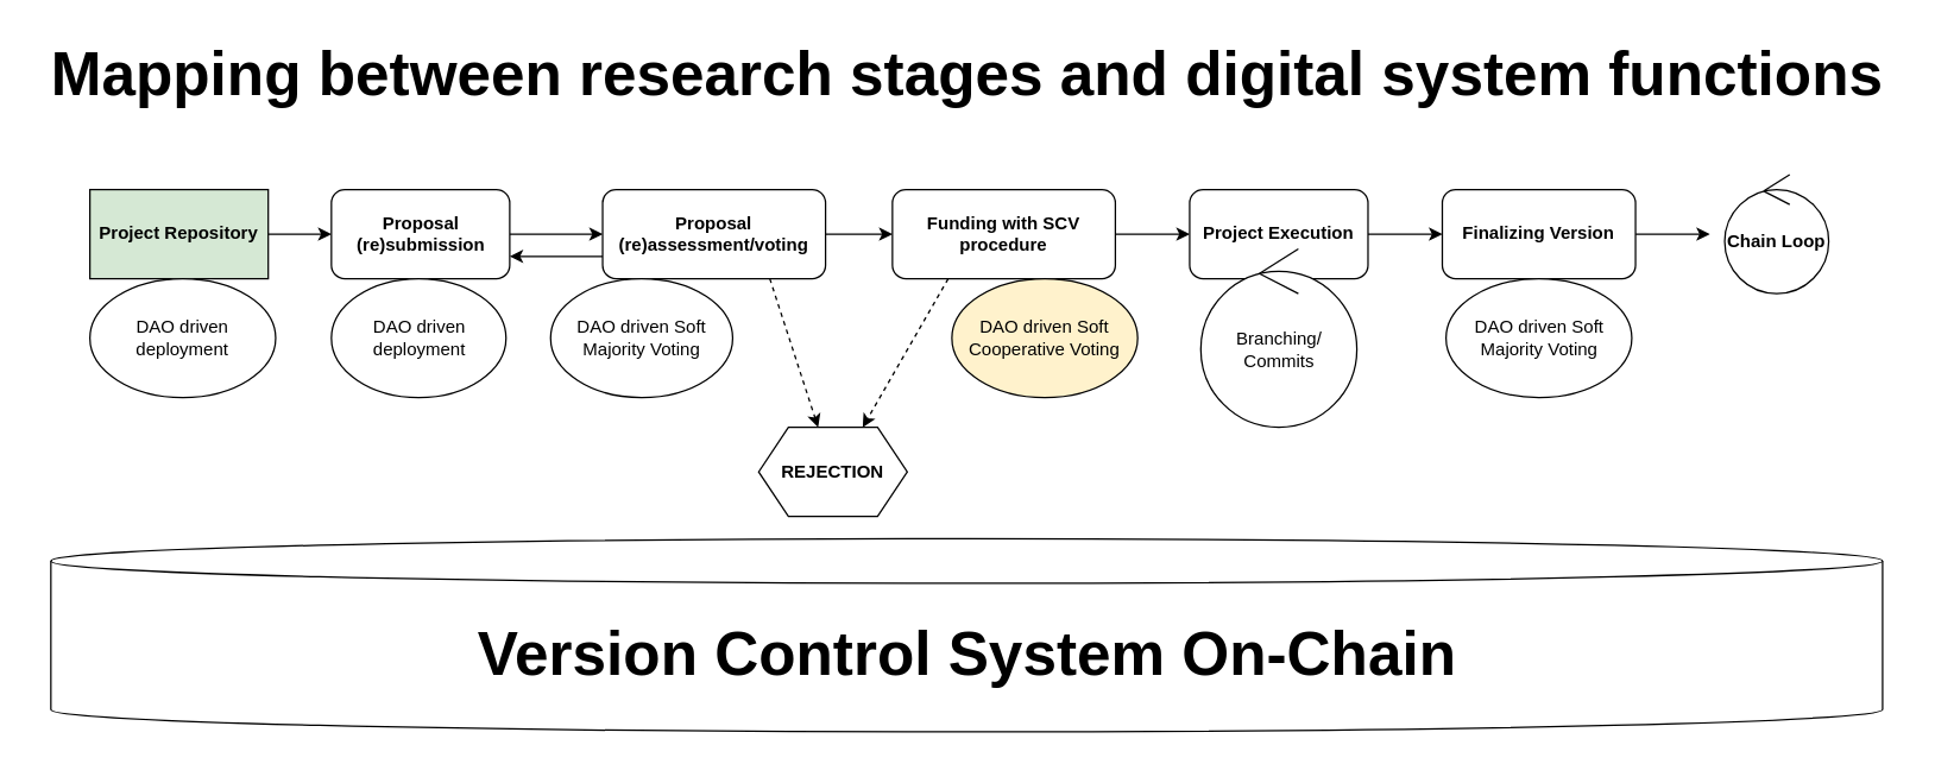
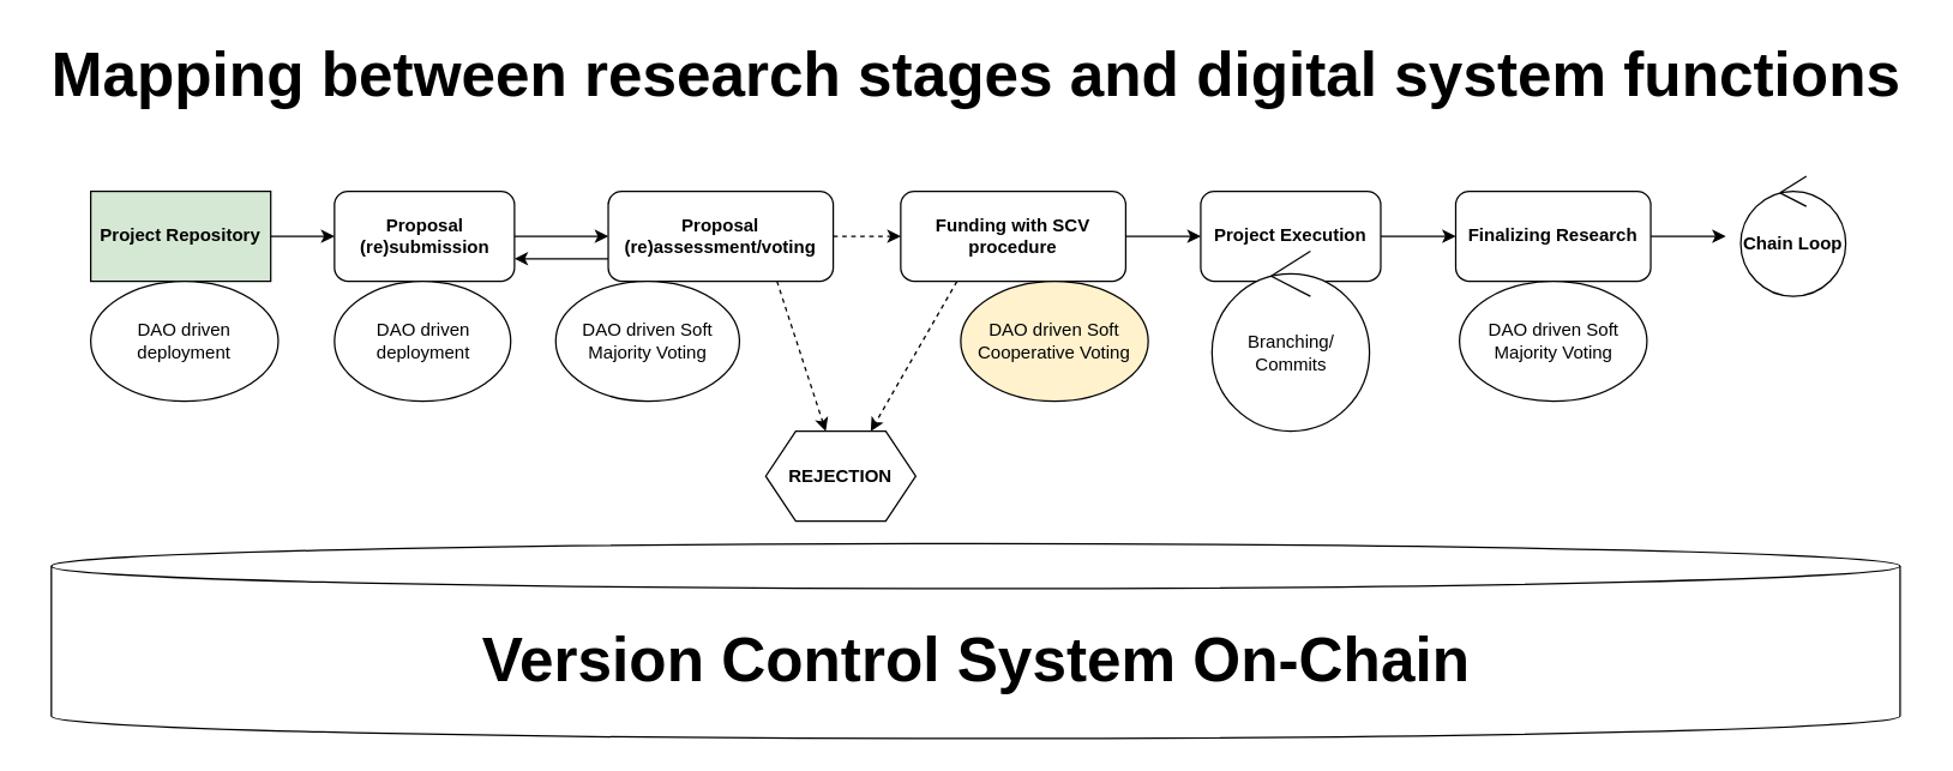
  <mxCell id="0" />
  <mxCell id="1" parent="0" />
  <mxCell id="2" style="edgeStyle=orthogonalEdgeStyle;rounded=0;orthogonalLoop=1;jettySize=auto;html=1;exitX=1;exitY=0.5;exitDx=0;exitDy=0;entryX=0;entryY=0.5;entryDx=0;entryDy=0;" edge="1" parent="1" source="3" target="7"><mxGeometry relative="1" as="geometry" /></mxCell>
  <mxCell id="3" value="&lt;b&gt;Proposal (re)submission&lt;/b&gt;" style="rounded=1;whiteSpace=wrap;html=1;" parent="1" vertex="1"><mxGeometry x="222.5" y="127" width="120" height="60" as="geometry" /></mxCell>
  <mxCell id="4" style="rounded=0;orthogonalLoop=1;jettySize=auto;html=1;exitX=0.75;exitY=1;exitDx=0;exitDy=0;dashed=1;" edge="1" parent="1" source="7"><mxGeometry relative="1" as="geometry"><mxPoint x="550" y="287" as="targetPoint" /></mxGeometry></mxCell>
  <mxCell id="5" style="edgeStyle=orthogonalEdgeStyle;rounded=0;orthogonalLoop=1;jettySize=auto;html=1;exitX=0;exitY=0.75;exitDx=0;exitDy=0;entryX=1;entryY=0.75;entryDx=0;entryDy=0;" edge="1" parent="1" source="7" target="3"><mxGeometry relative="1" as="geometry" /></mxCell>
- <mxCell id="6" style="edgeStyle=orthogonalEdgeStyle;rounded=0;orthogonalLoop=1;jettySize=auto;html=1;exitX=1;exitY=0.5;exitDx=0;exitDy=0;entryX=0;entryY=0.5;entryDx=0;entryDy=0;" edge="1" parent="1" source="7" target="10"><mxGeometry relative="1" as="geometry" /></mxCell>
+ <mxCell id="6" style="edgeStyle=orthogonalEdgeStyle;rounded=0;orthogonalLoop=1;jettySize=auto;html=1;exitX=1;exitY=0.5;exitDx=0;exitDy=0;entryX=0;entryY=0.5;entryDx=0;entryDy=0;dashed=1;" edge="1" parent="1" source="7" target="10"><mxGeometry relative="1" as="geometry" /></mxCell>
  <mxCell id="7" value="&lt;b&gt;Proposal (re)assessment/voting&lt;/b&gt;" style="rounded=1;whiteSpace=wrap;html=1;" parent="1" vertex="1"><mxGeometry x="405" y="127" width="150" height="60" as="geometry" /></mxCell>
  <mxCell id="8" style="rounded=0;orthogonalLoop=1;jettySize=auto;html=1;exitX=0.25;exitY=1;exitDx=0;exitDy=0;dashed=1;" edge="1" parent="1" source="10"><mxGeometry relative="1" as="geometry"><mxPoint x="580" y="287" as="targetPoint" /></mxGeometry></mxCell>
  <mxCell id="9" style="edgeStyle=orthogonalEdgeStyle;rounded=0;orthogonalLoop=1;jettySize=auto;html=1;exitX=1;exitY=0.5;exitDx=0;exitDy=0;entryX=0;entryY=0.5;entryDx=0;entryDy=0;" edge="1" parent="1" source="10" target="14"><mxGeometry relative="1" as="geometry" /></mxCell>
  <mxCell id="10" value="&lt;b&gt;Funding with SCV procedure&lt;/b&gt;" style="rounded=1;whiteSpace=wrap;html=1;" parent="1" vertex="1"><mxGeometry x="600" y="127" width="150" height="60" as="geometry" /></mxCell>
  <mxCell id="11" style="edgeStyle=orthogonalEdgeStyle;rounded=0;orthogonalLoop=1;jettySize=auto;html=1;exitX=1;exitY=0.5;exitDx=0;exitDy=0;entryX=0;entryY=0.5;entryDx=0;entryDy=0;" edge="1" parent="1" source="12" target="3"><mxGeometry relative="1" as="geometry" /></mxCell>
  <mxCell id="12" value="&lt;b&gt;Project Repository&lt;/b&gt;" style="rounded=0;whiteSpace=wrap;html=1;fillColor=#d5e8d4;" parent="1" vertex="1"><mxGeometry x="60" y="127" width="120" height="60" as="geometry" /></mxCell>
  <mxCell id="13" style="edgeStyle=orthogonalEdgeStyle;rounded=0;orthogonalLoop=1;jettySize=auto;html=1;exitX=1;exitY=0.5;exitDx=0;exitDy=0;entryX=0;entryY=0.5;entryDx=0;entryDy=0;" edge="1" parent="1" source="14" target="22"><mxGeometry relative="1" as="geometry" /></mxCell>
  <mxCell id="14" value="&lt;b&gt;Project Execution&lt;/b&gt;" style="rounded=1;whiteSpace=wrap;html=1;" parent="1" vertex="1"><mxGeometry x="800" y="127" width="120" height="60" as="geometry" /></mxCell>
  <mxCell id="15" value="Branching/&lt;br&gt;Commits" style="ellipse;shape=umlControl;whiteSpace=wrap;html=1;" parent="1" vertex="1"><mxGeometry x="807.5" y="167" width="105" height="120" as="geometry" /></mxCell>
  <mxCell id="16" value="&lt;b&gt;&lt;font style=&quot;font-size: 41px;&quot;&gt;Version Control System On-Chain&lt;/font&gt;&lt;/b&gt;" style="shape=cylinder3;whiteSpace=wrap;html=1;boundedLbl=1;backgroundOutline=1;size=15;" parent="1" vertex="1"><mxGeometry x="33.75" y="362" width="1232.5" height="130" as="geometry" /></mxCell>
  <mxCell id="17" value="DAO driven deployment" style="ellipse;whiteSpace=wrap;html=1;" parent="1" vertex="1"><mxGeometry x="60" y="187" width="125" height="80" as="geometry" /></mxCell>
  <mxCell id="18" value="DAO driven deployment" style="ellipse;whiteSpace=wrap;html=1;" parent="1" vertex="1"><mxGeometry x="222.5" y="187" width="117.5" height="80" as="geometry" /></mxCell>
  <mxCell id="19" value="DAO driven Soft Majority Voting" style="ellipse;whiteSpace=wrap;html=1;" parent="1" vertex="1"><mxGeometry x="370" y="187" width="122.5" height="80" as="geometry" /></mxCell>
  <mxCell id="20" value="DAO driven Soft Cooperative Voting" style="ellipse;whiteSpace=wrap;html=1;fillColor=#fff2cc;" parent="1" vertex="1"><mxGeometry x="640" y="187" width="125" height="80" as="geometry" /></mxCell>
  <mxCell id="21" style="edgeStyle=orthogonalEdgeStyle;rounded=0;orthogonalLoop=1;jettySize=auto;html=1;exitX=1;exitY=0.5;exitDx=0;exitDy=0;" edge="1" parent="1" source="22"><mxGeometry relative="1" as="geometry"><mxPoint x="1150" y="157" as="targetPoint" /></mxGeometry></mxCell>
- <mxCell id="22" value="&lt;b&gt;Finalizing Version&lt;/b&gt;" style="rounded=1;whiteSpace=wrap;html=1;" vertex="1" parent="1"><mxGeometry x="970" y="127" width="130" height="60" as="geometry" /></mxCell>
+ <mxCell id="22" value="&lt;b&gt;Finalizing Research&lt;/b&gt;" style="rounded=1;whiteSpace=wrap;html=1;" vertex="1" parent="1"><mxGeometry x="970" y="127" width="130" height="60" as="geometry" /></mxCell>
  <mxCell id="23" value="DAO driven Soft Majority Voting" style="ellipse;whiteSpace=wrap;html=1;" vertex="1" parent="1"><mxGeometry x="972.5" y="187" width="125" height="80" as="geometry" /></mxCell>
  <mxCell id="24" value="&lt;b&gt;Chain Loop&lt;/b&gt;" style="ellipse;shape=umlControl;whiteSpace=wrap;html=1;" vertex="1" parent="1"><mxGeometry x="1160" y="117" width="70" height="80" as="geometry" /></mxCell>
  <mxCell id="25" value="&lt;b&gt;REJECTION&lt;/b&gt;" style="shape=hexagon;perimeter=hexagonPerimeter2;whiteSpace=wrap;html=1;fixedSize=1;" vertex="1" parent="1"><mxGeometry x="510" y="287" width="100" height="60" as="geometry" /></mxCell>
  <mxCell id="26" value="&lt;b&gt;&lt;font style=&quot;font-size: 41px;&quot;&gt;Mapping between research stages and digital system functions&lt;/font&gt;&lt;/b&gt;" style="text;html=1;align=center;verticalAlign=middle;resizable=0;points=[];autosize=1;strokeColor=none;fillColor=none;" vertex="1" parent="1"><mxGeometry x="20" y="20" width="1260" height="60" as="geometry" /></mxCell>
